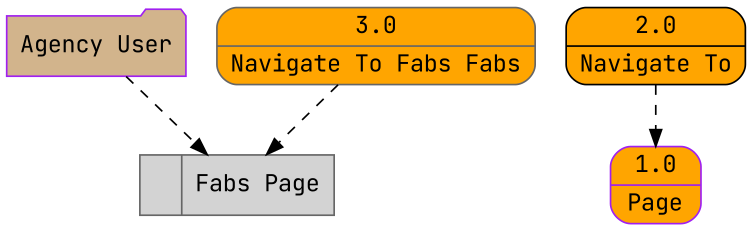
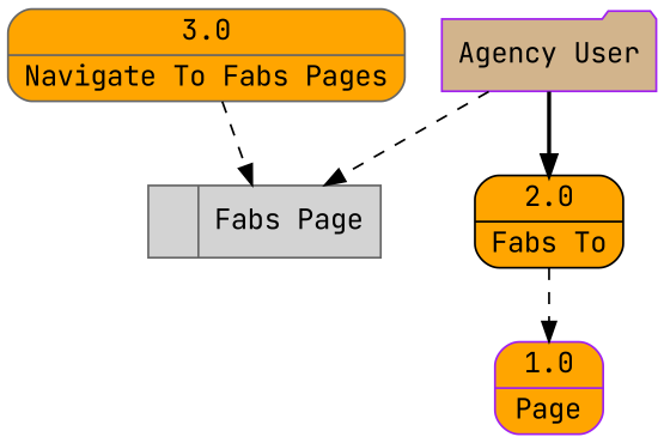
  digraph {
    fontname="JetBrains Mono"
    node [color=gray40 fillcolor=orange fontname="JetBrains Mono" shape=Mrecord style=filled]
    edge [fontname="JetBrains Mono" style=dashed]
    n1 [fillcolor=lightgrey label="<f0>  |<f1> Fabs Page " shape=record]
    n2 [color=purple fillcolor=tan label="Agency User" shape=folder]
-   n3 [color=black label="{<f0> 2.0|<f1> Navigate To }"]
+   n3 [color=black label="{<f0> 2.0|<f1> Fabs To }"]
    n4 [color=purple label="{<f0> 1.0|<f1> Page }"]
-   n5 [label="{<f0> 3.0|<f1> Navigate To Fabs Fabs }"]
+   n5 [label="{<f0> 3.0|<f1> Navigate To Fabs Pages }"]
    n2 -> n1
+   n2 -> n3 [style=bold]
    n3 -> n4
    n5 -> n1
  }
